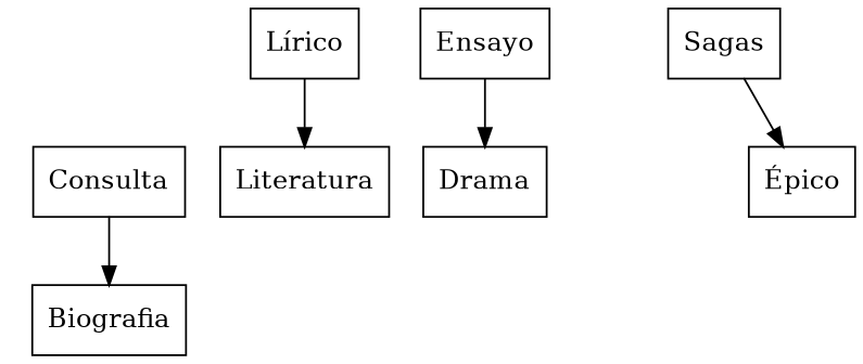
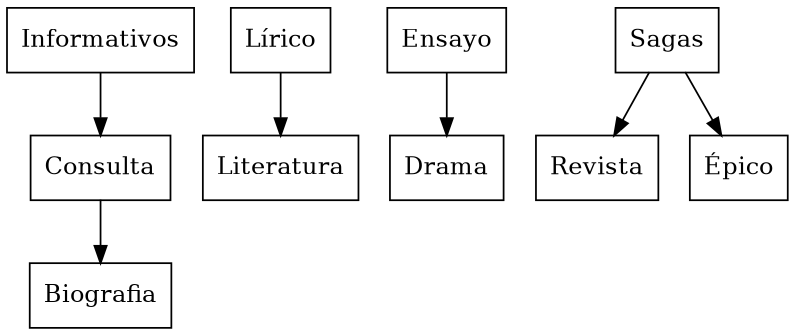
  digraph {
    node [shape=record]
    edge [tailport=c0]
+   n1 [label=" Informativos"]
    n2 [label=" Consulta"]
    n3 [label=" Biografia"]
    n4 [label=" Lírico"]
    n5 [label=" Literatura"]
    n6 [label=" Ensayo"]
    n7 [label=" Drama"]
    n8 [label=" Sagas"]
+   n9 [label=" Revista"]
    n10 [label=" Épico"]
+   n1 -> n2
    n2 -> n3
    n4 -> n5
    n6 -> n7
+   n8 -> n9
    n8 -> n10 [tailport=c1]
  }
